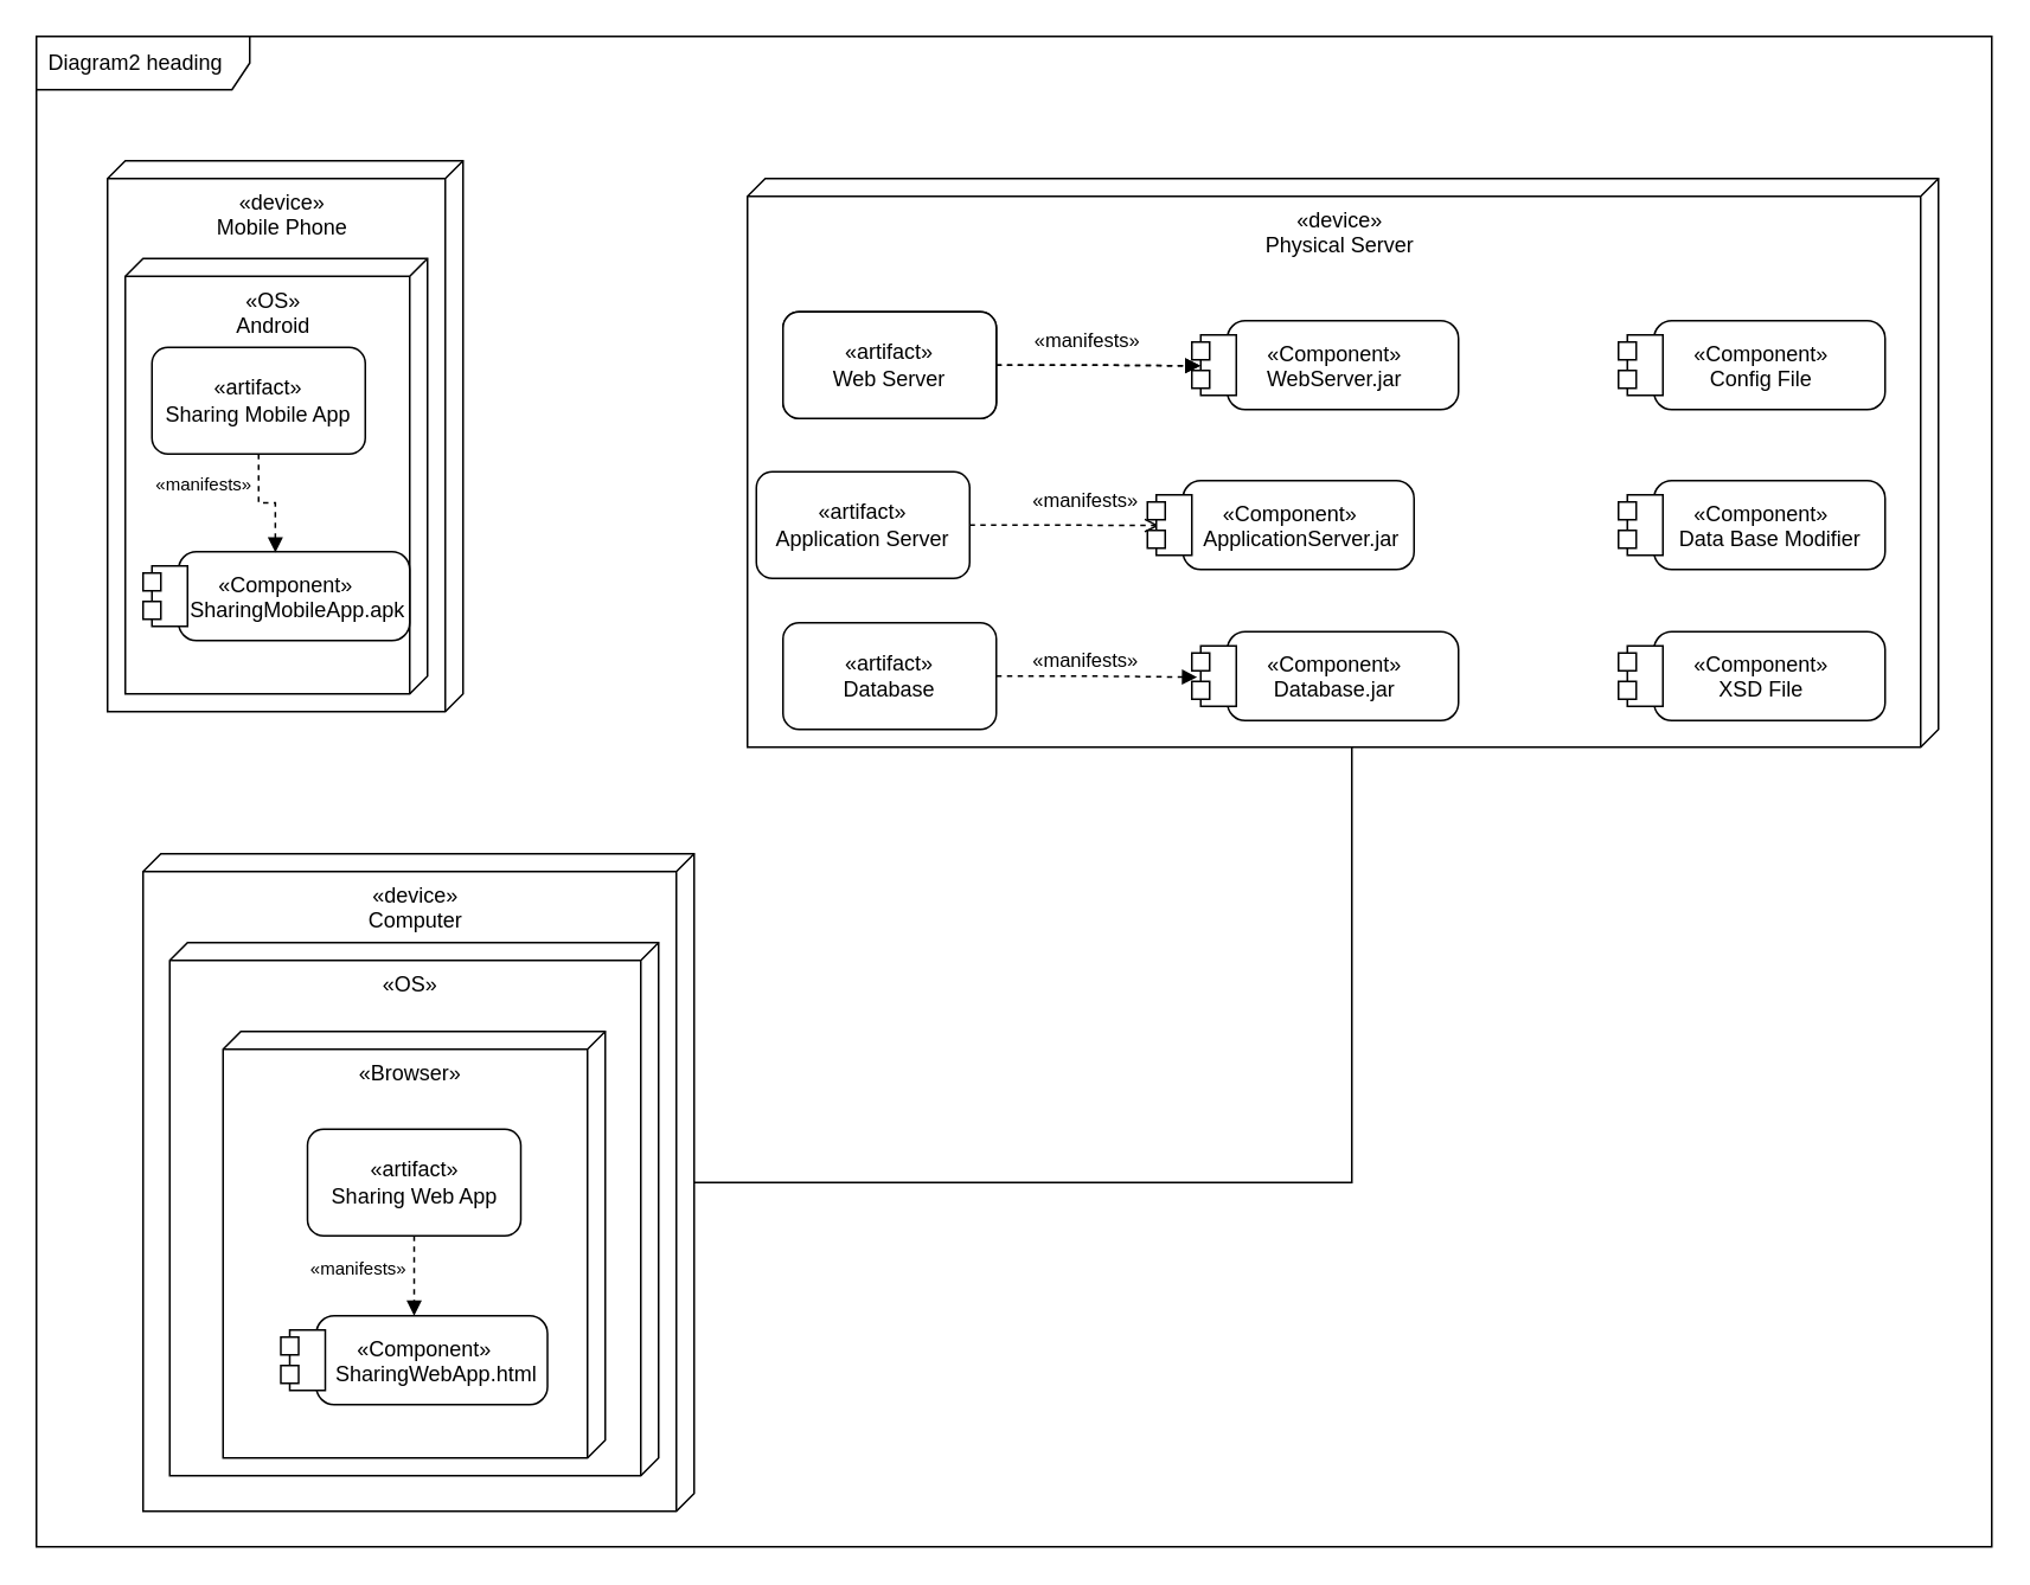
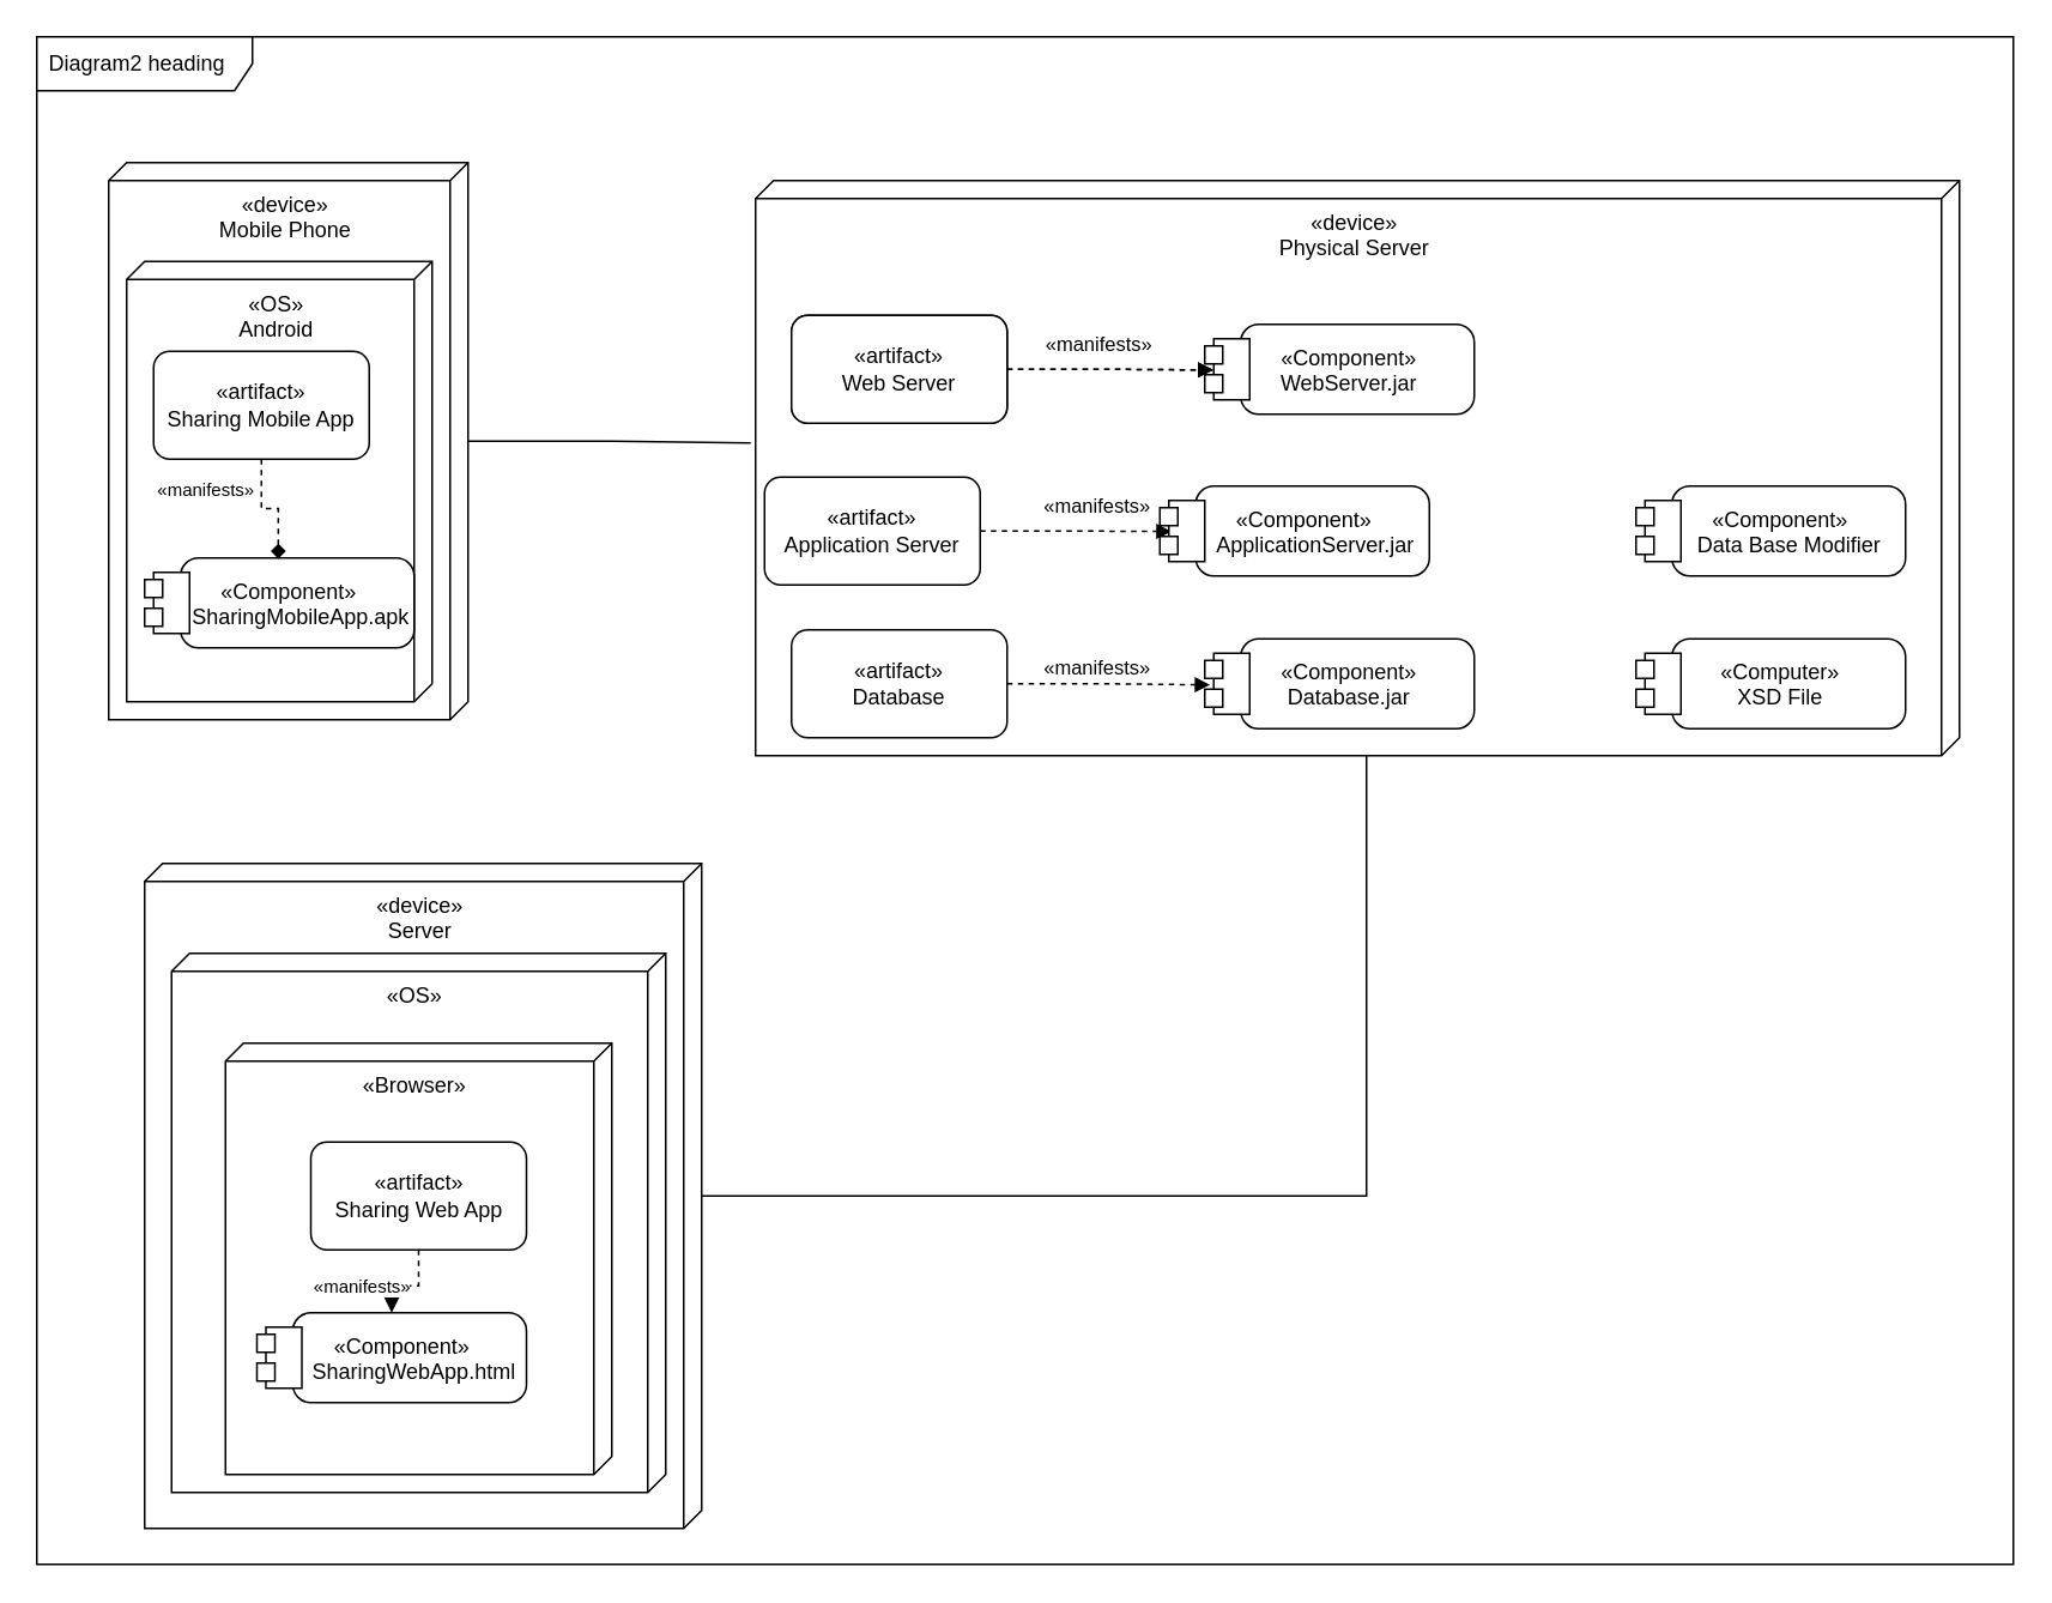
  <mxCell id="0" />
  <mxCell id="1" parent="0" />
  <mxCell id="2" value="Diagram2 heading" style="shape=umlFrame;whiteSpace=wrap;html=1;width=120;height=30;boundedLbl=1;verticalAlign=middle;align=left;spacingLeft=5;" parent="1" vertex="1"><mxGeometry width="1100" height="850" as="geometry" x="20" y="20" /></mxCell>
  <mxCell id="3" value="«device»&lt;br&gt;Physical Server" style="verticalAlign=top;align=center;shape=cube;size=10;direction=south;fontStyle=0;html=1;boundedLbl=1;spacingLeft=5;" parent="1" vertex="1"><mxGeometry x="420" y="100" width="670" height="320" as="geometry" /></mxCell>
  <mxCell id="4" style="edgeStyle=orthogonalEdgeStyle;rounded=0;orthogonalLoop=1;jettySize=auto;html=1;entryX=0.032;entryY=0.508;entryDx=0;entryDy=0;entryPerimeter=0;dashed=1;endArrow=block;endFill=1;" edge="1" parent="1" source="6" target="11"><mxGeometry relative="1" as="geometry" /></mxCell>
  <mxCell id="5" value="«manifests»" style="edgeLabel;html=1;align=center;verticalAlign=middle;resizable=0;points=[];" vertex="1" connectable="0" parent="4"><mxGeometry x="-0.364" relative="1" as="geometry"><mxPoint x="13" y="-15" as="offset" /></mxGeometry></mxCell>
  <mxCell id="6" value="«artifact»&lt;br&gt;Web Server" style="rounded=1;whiteSpace=wrap;html=1;" vertex="1" parent="1"><mxGeometry x="440" y="175" width="120" height="60" as="geometry" /></mxCell>
- <mxCell id="7" style="edgeStyle=orthogonalEdgeStyle;rounded=0;orthogonalLoop=1;jettySize=auto;html=1;entryX=0.044;entryY=0.505;entryDx=0;entryDy=0;entryPerimeter=0;dashed=1;endArrow=open;endFill=1;" edge="1" parent="1" source="8" target="12"><mxGeometry relative="1" as="geometry" /></mxCell>
+ <mxCell id="7" style="edgeStyle=orthogonalEdgeStyle;rounded=0;orthogonalLoop=1;jettySize=auto;html=1;entryX=0.044;entryY=0.505;entryDx=0;entryDy=0;entryPerimeter=0;dashed=1;endArrow=block;endFill=1;" edge="1" parent="1" source="8" target="12"><mxGeometry relative="1" as="geometry" /></mxCell>
  <mxCell id="8" value="«artifact»&lt;br&gt;Application Server" style="rounded=1;whiteSpace=wrap;html=1;" vertex="1" parent="1"><mxGeometry x="425" y="265" width="120" height="60" as="geometry" /></mxCell>
  <mxCell id="9" style="edgeStyle=orthogonalEdgeStyle;rounded=0;orthogonalLoop=1;jettySize=auto;html=1;entryX=0.02;entryY=0.512;entryDx=0;entryDy=0;entryPerimeter=0;dashed=1;endArrow=block;endFill=1;" edge="1" parent="1" source="10" target="13"><mxGeometry relative="1" as="geometry" /></mxCell>
  <mxCell id="10" value="«artifact»&lt;br&gt;Database" style="rounded=1;whiteSpace=wrap;html=1;" vertex="1" parent="1"><mxGeometry x="440" y="350" width="120" height="60" as="geometry" /></mxCell>
  <mxCell id="11" value="«Component»&lt;br&gt;WebServer.jar" style="shape=mxgraph.uml25.actionParams;html=1;align=center;verticalAlign=top;absoluteArcSize=1;arcSize=10;dashed=0;spacingLeft=10;spacingTop=5;" vertex="1" parent="1"><mxGeometry x="670" y="180" width="150" height="50" as="geometry" /></mxCell>
  <mxCell id="12" value="«Component»&lt;br&gt;&amp;nbsp; &amp;nbsp; ApplicationServer.jar" style="shape=mxgraph.uml25.actionParams;html=1;align=center;verticalAlign=top;absoluteArcSize=1;arcSize=10;dashed=0;spacingLeft=10;spacingTop=5;" vertex="1" parent="1"><mxGeometry x="645" y="270" width="150" height="50" as="geometry" /></mxCell>
  <mxCell id="13" value="«Component»&lt;br&gt;Database.jar" style="shape=mxgraph.uml25.actionParams;html=1;align=center;verticalAlign=top;absoluteArcSize=1;arcSize=10;dashed=0;spacingLeft=10;spacingTop=5;" vertex="1" parent="1"><mxGeometry x="670" y="355" width="150" height="50" as="geometry" /></mxCell>
  <mxCell id="14" value="«manifests»" style="edgeLabel;html=1;align=center;verticalAlign=middle;resizable=0;points=[];" vertex="1" connectable="0" parent="1"><mxGeometry x="609.997" y="280" as="geometry" /></mxCell>
  <mxCell id="15" value="«manifests»" style="edgeLabel;html=1;align=center;verticalAlign=middle;resizable=0;points=[];" vertex="1" connectable="0" parent="1"><mxGeometry x="609.997" y="370" as="geometry" /></mxCell>
+ <mxCell id="16" style="edgeStyle=orthogonalEdgeStyle;rounded=0;orthogonalLoop=1;jettySize=auto;html=1;entryX=0.456;entryY=1.004;entryDx=0;entryDy=0;entryPerimeter=0;fontSize=10;endArrow=none;endFill=0;" edge="1" parent="1" source="17" target="3"><mxGeometry relative="1" as="geometry" /></mxCell>
  <mxCell id="17" value="«device»&lt;br&gt;Mobile Phone" style="verticalAlign=top;align=center;shape=cube;size=10;direction=south;fontStyle=0;html=1;boundedLbl=1;spacingLeft=5;" vertex="1" parent="1"><mxGeometry x="60" y="90" width="200" height="310" as="geometry" /></mxCell>
  <mxCell id="18" style="edgeStyle=orthogonalEdgeStyle;rounded=0;orthogonalLoop=1;jettySize=auto;html=1;fontSize=10;endArrow=none;endFill=0;" edge="1" parent="1" source="19"><mxGeometry relative="1" as="geometry"><mxPoint x="760" y="420" as="targetPoint" /><Array as="points"><mxPoint x="760" y="665" /><mxPoint x="760" y="420" /></Array></mxGeometry></mxCell>
- <mxCell id="19" value="«device»&lt;br&gt;Computer" style="verticalAlign=top;align=center;shape=cube;size=10;direction=south;fontStyle=0;html=1;boundedLbl=1;spacingLeft=5;" vertex="1" parent="1"><mxGeometry x="80" y="480" width="310" height="370" as="geometry" /></mxCell>
+ <mxCell id="19" value="«device»&lt;br&gt;Server" style="verticalAlign=top;align=center;shape=cube;size=10;direction=south;fontStyle=0;html=1;boundedLbl=1;spacingLeft=5;" vertex="1" parent="1"><mxGeometry x="80" y="480" width="310" height="370" as="geometry" /></mxCell>
  <mxCell id="20" value="«OS»&lt;br&gt;Android" style="verticalAlign=top;align=center;shape=cube;size=10;direction=south;fontStyle=0;html=1;boundedLbl=1;spacingLeft=5;" vertex="1" parent="1"><mxGeometry x="70" y="145" width="170" height="245" as="geometry" /></mxCell>
  <mxCell id="21" value="«OS»&lt;br&gt;" style="verticalAlign=top;align=center;shape=cube;size=10;direction=south;fontStyle=0;html=1;boundedLbl=1;spacingLeft=5;" vertex="1" parent="1"><mxGeometry x="95" y="530" width="275" height="300" as="geometry" /></mxCell>
  <mxCell id="22" value="«Browser»" style="verticalAlign=top;align=center;shape=cube;size=10;direction=south;fontStyle=0;html=1;boundedLbl=1;spacingLeft=5;" vertex="1" parent="1"><mxGeometry x="125" y="580" width="215" height="240" as="geometry" /></mxCell>
  <mxCell id="23" value="«artifact»&lt;br&gt;Web Server" style="rounded=1;whiteSpace=wrap;html=1;" vertex="1" parent="1"><mxGeometry x="440" y="175" width="120" height="60" as="geometry" /></mxCell>
  <mxCell id="24" style="edgeStyle=orthogonalEdgeStyle;rounded=0;orthogonalLoop=1;jettySize=auto;html=1;entryX=0.032;entryY=0.508;entryDx=0;entryDy=0;entryPerimeter=0;dashed=1;endArrow=block;endFill=1;" edge="1" source="23" parent="1"><mxGeometry relative="1" as="geometry"><mxPoint x="674.8" y="205.4" as="targetPoint" /></mxGeometry></mxCell>
  <mxCell id="25" value="«manifests»" style="edgeLabel;html=1;align=center;verticalAlign=middle;resizable=0;points=[];" vertex="1" connectable="0" parent="24"><mxGeometry x="-0.364" relative="1" as="geometry"><mxPoint x="13" y="-15" as="offset" /></mxGeometry></mxCell>
- <mxCell id="26" value="«Component»&lt;br&gt;&amp;nbsp; &amp;nbsp; SharingWebApp.html" style="shape=mxgraph.uml25.actionParams;html=1;align=center;verticalAlign=top;absoluteArcSize=1;arcSize=10;dashed=0;spacingLeft=10;spacingTop=5;" vertex="1" parent="1"><mxGeometry x="157.5" y="740" width="150" height="50" as="geometry" /></mxCell>
+ <mxCell id="26" value="«Component»&lt;br&gt;&amp;nbsp; &amp;nbsp; SharingWebApp.html" style="shape=mxgraph.uml25.actionParams;html=1;align=center;verticalAlign=top;absoluteArcSize=1;arcSize=10;dashed=0;spacingLeft=10;spacingTop=5;" vertex="1" parent="1"><mxGeometry x="142.5" y="730" width="150" height="50" as="geometry" /></mxCell>
  <mxCell id="27" style="edgeStyle=orthogonalEdgeStyle;rounded=0;orthogonalLoop=1;jettySize=auto;html=1;dashed=1;fontSize=10;endArrow=block;endFill=1;" edge="1" parent="1" source="29" target="26"><mxGeometry relative="1" as="geometry" /></mxCell>
  <mxCell id="28" value="«manifests»" style="edgeLabel;html=1;align=center;verticalAlign=middle;resizable=0;points=[];fontSize=10;" vertex="1" connectable="0" parent="27"><mxGeometry x="-0.257" y="-1" relative="1" as="geometry"><mxPoint x="-31" as="offset" /></mxGeometry></mxCell>
  <mxCell id="29" value="«artifact»&lt;br&gt;Sharing Web App" style="rounded=1;whiteSpace=wrap;html=1;" vertex="1" parent="1"><mxGeometry x="172.5" y="635" width="120" height="60" as="geometry" /></mxCell>
  <mxCell id="30" value="«Component»&lt;br&gt;&amp;nbsp; &amp;nbsp; SharingMobileApp.apk" style="shape=mxgraph.uml25.actionParams;html=1;align=center;verticalAlign=top;absoluteArcSize=1;arcSize=10;dashed=0;spacingLeft=10;spacingTop=5;" vertex="1" parent="1"><mxGeometry x="80" y="310" width="150" height="50" as="geometry" /></mxCell>
  <mxCell id="31" value="«manifests»" style="edgeLabel;html=1;align=center;verticalAlign=middle;resizable=0;points=[];fontSize=10;" vertex="1" connectable="0" parent="1"><mxGeometry x="113" y="271.552" as="geometry" /></mxCell>
- <mxCell id="32" style="edgeStyle=orthogonalEdgeStyle;rounded=0;orthogonalLoop=1;jettySize=auto;html=1;entryX=0.496;entryY=0.009;entryDx=0;entryDy=0;entryPerimeter=0;dashed=1;fontSize=10;endArrow=block;endFill=1;" edge="1" parent="1" source="33" target="30"><mxGeometry relative="1" as="geometry" /></mxCell>
+ <mxCell id="32" style="edgeStyle=orthogonalEdgeStyle;rounded=0;orthogonalLoop=1;jettySize=auto;html=1;entryX=0.496;entryY=0.009;entryDx=0;entryDy=0;entryPerimeter=0;dashed=1;fontSize=10;endArrow=diamond;endFill=1;" edge="1" parent="1" source="33" target="30"><mxGeometry relative="1" as="geometry" /></mxCell>
  <mxCell id="33" value="«artifact»&lt;br&gt;Sharing Mobile App" style="rounded=1;whiteSpace=wrap;html=1;" vertex="1" parent="1"><mxGeometry x="85" y="195" width="120" height="60" as="geometry" /></mxCell>
- <mxCell id="34" value="«Component»&lt;br&gt;Config File" style="shape=mxgraph.uml25.actionParams;html=1;align=center;verticalAlign=top;absoluteArcSize=1;arcSize=10;dashed=0;spacingLeft=10;spacingTop=5;" vertex="1" parent="1"><mxGeometry x="910" y="180" width="150" height="50" as="geometry" /></mxCell>
  <mxCell id="35" value="«Component»&lt;br&gt;&amp;nbsp; &amp;nbsp;Data Base Modifier" style="shape=mxgraph.uml25.actionParams;html=1;align=center;verticalAlign=top;absoluteArcSize=1;arcSize=10;dashed=0;spacingLeft=10;spacingTop=5;" vertex="1" parent="1"><mxGeometry x="910" y="270" width="150" height="50" as="geometry" /></mxCell>
- <mxCell id="36" value="«Component»&lt;br&gt;XSD File" style="shape=mxgraph.uml25.actionParams;html=1;align=center;verticalAlign=top;absoluteArcSize=1;arcSize=10;dashed=0;spacingLeft=10;spacingTop=5;" vertex="1" parent="1"><mxGeometry x="910" y="355" width="150" height="50" as="geometry" /></mxCell>
+ <mxCell id="36" value="«Computer»&lt;br&gt;XSD File" style="shape=mxgraph.uml25.actionParams;html=1;align=center;verticalAlign=top;absoluteArcSize=1;arcSize=10;dashed=0;spacingLeft=10;spacingTop=5;" vertex="1" parent="1"><mxGeometry x="910" y="355" width="150" height="50" as="geometry" /></mxCell>
